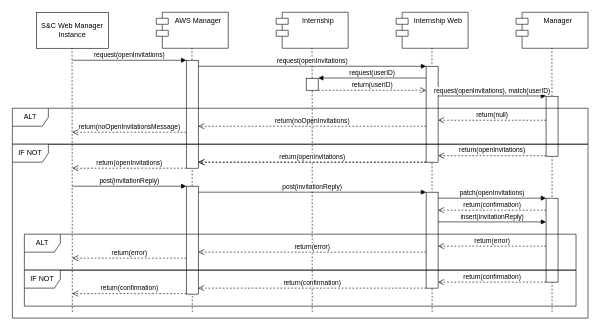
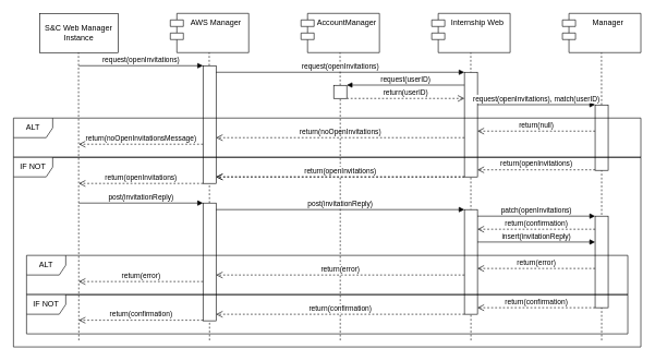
  <mxCell id="0" />
  <mxCell id="1" parent="0" />
  <mxCell id="2" value="S&amp;amp;C Web Manager Instance" style="rounded=0;whiteSpace=wrap;html=1;" parent="1" vertex="1"><mxGeometry x="60" y="20" width="120" height="60" as="geometry" /></mxCell>
  <mxCell id="3" value="AWS Manager&lt;div&gt;&lt;br&gt;&lt;/div&gt;" style="shape=module;align=left;spacingLeft=20;align=center;verticalAlign=top;whiteSpace=wrap;html=1;" parent="1" vertex="1"><mxGeometry x="260" y="20" width="120" height="60" as="geometry" /></mxCell>
  <mxCell id="4" value="Internship Web" style="shape=module;align=left;spacingLeft=20;align=center;verticalAlign=top;whiteSpace=wrap;html=1;" parent="1" vertex="1"><mxGeometry x="660" y="20" width="120" height="60" as="geometry" /></mxCell>
  <mxCell id="5" value="" style="endArrow=none;dashed=1;html=1;rounded=0;" parent="1" edge="1"><mxGeometry width="50" height="50" relative="1" as="geometry"><mxPoint x="120" y="520" as="sourcePoint" /><mxPoint x="119.5" y="80" as="targetPoint" /></mxGeometry></mxCell>
  <mxCell id="6" value="" style="endArrow=none;dashed=1;html=1;rounded=0;" parent="1" edge="1" source="32"><mxGeometry width="50" height="50" relative="1" as="geometry"><mxPoint x="320" y="520" as="sourcePoint" /><mxPoint x="319.5" y="80" as="targetPoint" /></mxGeometry></mxCell>
  <mxCell id="7" value="" style="endArrow=none;dashed=1;html=1;rounded=0;" parent="1" edge="1"><mxGeometry width="50" height="50" relative="1" as="geometry"><mxPoint x="720" y="520" as="sourcePoint" /><mxPoint x="719.75" y="80" as="targetPoint" /></mxGeometry></mxCell>
  <mxCell id="8" value="" style="rounded=0;whiteSpace=wrap;html=1;rotation=0;" parent="1" vertex="1"><mxGeometry x="310" y="100" width="20" height="180" as="geometry" /></mxCell>
  <mxCell id="9" value="request(openInvitations)" style="html=1;verticalAlign=bottom;endArrow=block;curved=0;rounded=0;" parent="1" edge="1"><mxGeometry x="0.002" width="80" relative="1" as="geometry"><mxPoint x="120" y="100" as="sourcePoint" /><mxPoint x="310" y="100" as="targetPoint" /><mxPoint as="offset" /></mxGeometry></mxCell>
- <mxCell id="10" value="Internship" style="shape=module;align=left;spacingLeft=20;align=center;verticalAlign=top;whiteSpace=wrap;html=1;" vertex="1" parent="1"><mxGeometry x="460" y="20" width="120" height="60" as="geometry" /></mxCell>
+ <mxCell id="10" value="AccountManager" style="shape=module;align=left;spacingLeft=20;align=center;verticalAlign=top;whiteSpace=wrap;html=1;" vertex="1" parent="1"><mxGeometry x="460" y="20" width="120" height="60" as="geometry" /></mxCell>
  <mxCell id="11" value="Manager" style="shape=module;align=left;spacingLeft=20;align=center;verticalAlign=top;whiteSpace=wrap;html=1;" vertex="1" parent="1"><mxGeometry x="860" y="20" width="120" height="60" as="geometry" /></mxCell>
  <mxCell id="12" value="" style="endArrow=none;dashed=1;html=1;rounded=0;" edge="1" parent="1" source="21"><mxGeometry width="50" height="50" relative="1" as="geometry"><mxPoint x="520" y="520" as="sourcePoint" /><mxPoint x="519.67" y="80" as="targetPoint" /></mxGeometry></mxCell>
  <mxCell id="13" value="" style="endArrow=none;dashed=1;html=1;rounded=0;" edge="1" parent="1" source="24"><mxGeometry width="50" height="50" relative="1" as="geometry"><mxPoint x="920" y="520" as="sourcePoint" /><mxPoint x="919.75" y="80" as="targetPoint" /></mxGeometry></mxCell>
  <mxCell id="14" value="request(openInvitations)" style="html=1;verticalAlign=bottom;endArrow=block;curved=0;rounded=0;" edge="1" parent="1"><mxGeometry x="0.002" width="80" relative="1" as="geometry"><mxPoint x="330" y="110" as="sourcePoint" /><mxPoint x="710" y="110" as="targetPoint" /><mxPoint as="offset" /></mxGeometry></mxCell>
  <mxCell id="15" value="" style="rounded=0;whiteSpace=wrap;html=1;rotation=0;" vertex="1" parent="1"><mxGeometry x="710" y="110" width="20" height="160" as="geometry" /></mxCell>
  <mxCell id="16" value="request(openInvitations), match(userID)" style="html=1;verticalAlign=bottom;endArrow=block;curved=0;rounded=0;" edge="1" parent="1"><mxGeometry x="0.002" width="80" relative="1" as="geometry"><mxPoint x="730" y="159.58" as="sourcePoint" /><mxPoint x="910" y="159.58" as="targetPoint" /><mxPoint as="offset" /></mxGeometry></mxCell>
  <mxCell id="17" value="return(noOpenInvitations)" style="html=1;verticalAlign=bottom;endArrow=open;dashed=1;endSize=8;curved=0;rounded=0;" edge="1" parent="1"><mxGeometry relative="1" as="geometry"><mxPoint x="710" y="210" as="sourcePoint" /><mxPoint x="330" y="210" as="targetPoint" /></mxGeometry></mxCell>
  <mxCell id="18" value="return(userID)" style="html=1;verticalAlign=bottom;endArrow=open;dashed=1;endSize=8;curved=0;rounded=0;" edge="1" parent="1"><mxGeometry relative="1" as="geometry"><mxPoint x="530" y="150" as="sourcePoint" /><mxPoint x="710" y="150" as="targetPoint" /></mxGeometry></mxCell>
  <mxCell id="19" value="return(noOpenInvitationsMessage)" style="html=1;verticalAlign=bottom;endArrow=open;dashed=1;endSize=8;curved=0;rounded=0;" edge="1" parent="1"><mxGeometry relative="1" as="geometry"><mxPoint x="310" y="220" as="sourcePoint" /><mxPoint x="120" y="220" as="targetPoint" /></mxGeometry></mxCell>
  <mxCell id="20" value="" style="endArrow=none;dashed=1;html=1;rounded=0;" edge="1" parent="1" target="21"><mxGeometry width="50" height="50" relative="1" as="geometry"><mxPoint x="520" y="520" as="sourcePoint" /><mxPoint x="519.67" y="80" as="targetPoint" /></mxGeometry></mxCell>
  <mxCell id="21" value="" style="rounded=0;whiteSpace=wrap;html=1;rotation=0;" vertex="1" parent="1"><mxGeometry x="510" y="130" width="20" height="20" as="geometry" /></mxCell>
  <mxCell id="22" value="request(userID)" style="html=1;verticalAlign=bottom;endArrow=block;curved=0;rounded=0;" edge="1" parent="1"><mxGeometry x="0.002" width="80" relative="1" as="geometry"><mxPoint x="710" y="129.58" as="sourcePoint" /><mxPoint x="530" y="129.58" as="targetPoint" /><mxPoint as="offset" /></mxGeometry></mxCell>
  <mxCell id="23" value="" style="endArrow=none;dashed=1;html=1;rounded=0;" edge="1" parent="1" target="24"><mxGeometry width="50" height="50" relative="1" as="geometry"><mxPoint x="920" y="520" as="sourcePoint" /><mxPoint x="919.75" y="80" as="targetPoint" /></mxGeometry></mxCell>
  <mxCell id="24" value="" style="rounded=0;whiteSpace=wrap;html=1;rotation=0;" vertex="1" parent="1"><mxGeometry x="910" y="160" width="20" height="100" as="geometry" /></mxCell>
  <mxCell id="25" value="return(null)" style="html=1;verticalAlign=bottom;endArrow=open;dashed=1;endSize=8;curved=0;rounded=0;" edge="1" parent="1"><mxGeometry relative="1" as="geometry"><mxPoint x="910" y="200" as="sourcePoint" /><mxPoint x="730" y="200" as="targetPoint" /></mxGeometry></mxCell>
  <mxCell id="26" value="return(openInvitations)" style="html=1;verticalAlign=bottom;endArrow=open;dashed=1;endSize=8;curved=0;rounded=0;" edge="1" parent="1"><mxGeometry relative="1" as="geometry"><mxPoint x="910" y="259.17" as="sourcePoint" /><mxPoint x="730" y="259.17" as="targetPoint" /></mxGeometry></mxCell>
  <mxCell id="27" value="return(openInvitations)" style="html=1;verticalAlign=bottom;endArrow=open;dashed=1;endSize=8;curved=0;rounded=0;" edge="1" parent="1"><mxGeometry relative="1" as="geometry"><mxPoint x="710" y="270" as="sourcePoint" /><mxPoint x="330" y="270" as="targetPoint" /></mxGeometry></mxCell>
  <mxCell id="28" value="return(openInvitations)" style="html=1;verticalAlign=bottom;endArrow=open;dashed=1;endSize=8;curved=0;rounded=0;" edge="1" parent="1"><mxGeometry relative="1" as="geometry"><mxPoint x="310" y="280" as="sourcePoint" /><mxPoint x="120" y="280" as="targetPoint" /></mxGeometry></mxCell>
  <mxCell id="29" value="ALT" style="shape=umlFrame;whiteSpace=wrap;html=1;pointerEvents=0;" vertex="1" parent="1"><mxGeometry x="20" y="180" width="960" height="60" as="geometry" /></mxCell>
  <mxCell id="30" value="post(invitationReply)" style="html=1;verticalAlign=bottom;endArrow=block;curved=0;rounded=0;" edge="1" parent="1"><mxGeometry x="0.002" width="80" relative="1" as="geometry"><mxPoint x="120" y="310" as="sourcePoint" /><mxPoint x="310" y="310" as="targetPoint" /><mxPoint as="offset" /></mxGeometry></mxCell>
  <mxCell id="31" value="" style="endArrow=none;dashed=1;html=1;rounded=0;" edge="1" parent="1" target="32"><mxGeometry width="50" height="50" relative="1" as="geometry"><mxPoint x="320" y="520" as="sourcePoint" /><mxPoint x="319.5" y="80" as="targetPoint" /></mxGeometry></mxCell>
  <mxCell id="32" value="" style="rounded=0;whiteSpace=wrap;html=1;rotation=0;" vertex="1" parent="1"><mxGeometry x="310" y="310" width="20" height="180" as="geometry" /></mxCell>
  <mxCell id="33" value="" style="rounded=0;whiteSpace=wrap;html=1;rotation=0;" vertex="1" parent="1"><mxGeometry x="710" y="320" width="20" height="160" as="geometry" /></mxCell>
  <mxCell id="34" value="post(invitationReply)" style="html=1;verticalAlign=bottom;endArrow=block;curved=0;rounded=0;" edge="1" parent="1"><mxGeometry x="0.002" width="80" relative="1" as="geometry"><mxPoint x="330" y="320" as="sourcePoint" /><mxPoint x="710" y="320" as="targetPoint" /><mxPoint as="offset" /></mxGeometry></mxCell>
  <mxCell id="35" value="patch(openInvitations)" style="html=1;verticalAlign=bottom;endArrow=block;curved=0;rounded=0;" edge="1" parent="1"><mxGeometry x="0.002" width="80" relative="1" as="geometry"><mxPoint x="730" y="330" as="sourcePoint" /><mxPoint x="910" y="330" as="targetPoint" /><mxPoint as="offset" /></mxGeometry></mxCell>
  <mxCell id="36" value="" style="rounded=0;whiteSpace=wrap;html=1;rotation=0;" vertex="1" parent="1"><mxGeometry x="910" y="330" width="20" height="140" as="geometry" /></mxCell>
  <mxCell id="37" value="return(confirmation)" style="html=1;verticalAlign=bottom;endArrow=open;dashed=1;endSize=8;curved=0;rounded=0;" edge="1" parent="1"><mxGeometry relative="1" as="geometry"><mxPoint x="910" y="350" as="sourcePoint" /><mxPoint x="730" y="350" as="targetPoint" /></mxGeometry></mxCell>
  <mxCell id="38" value="insert(invitationReply)" style="html=1;verticalAlign=bottom;endArrow=block;curved=0;rounded=0;" edge="1" parent="1"><mxGeometry x="0.002" width="80" relative="1" as="geometry"><mxPoint x="730" y="369.58" as="sourcePoint" /><mxPoint x="910" y="369.58" as="targetPoint" /><mxPoint as="offset" /></mxGeometry></mxCell>
  <mxCell id="39" value="return(confirmation)" style="html=1;verticalAlign=bottom;endArrow=open;dashed=1;endSize=8;curved=0;rounded=0;" edge="1" parent="1"><mxGeometry relative="1" as="geometry"><mxPoint x="910" y="470" as="sourcePoint" /><mxPoint x="730" y="470" as="targetPoint" /></mxGeometry></mxCell>
  <mxCell id="40" value="return(error)" style="html=1;verticalAlign=bottom;endArrow=open;dashed=1;endSize=8;curved=0;rounded=0;" edge="1" parent="1"><mxGeometry relative="1" as="geometry"><mxPoint x="710" y="420" as="sourcePoint" /><mxPoint x="330" y="420" as="targetPoint" /></mxGeometry></mxCell>
  <mxCell id="41" value="return(error)" style="html=1;verticalAlign=bottom;endArrow=open;dashed=1;endSize=8;curved=0;rounded=0;" edge="1" parent="1"><mxGeometry relative="1" as="geometry"><mxPoint x="310" y="430" as="sourcePoint" /><mxPoint x="120" y="430" as="targetPoint" /></mxGeometry></mxCell>
  <mxCell id="42" value="return(error)" style="html=1;verticalAlign=bottom;endArrow=open;dashed=1;endSize=8;curved=0;rounded=0;" edge="1" parent="1"><mxGeometry relative="1" as="geometry"><mxPoint x="910" y="410" as="sourcePoint" /><mxPoint x="730" y="410" as="targetPoint" /></mxGeometry></mxCell>
  <mxCell id="43" value="ALT" style="shape=umlFrame;whiteSpace=wrap;html=1;pointerEvents=0;" vertex="1" parent="1"><mxGeometry x="40" y="390" width="920" height="60" as="geometry" /></mxCell>
  <mxCell id="44" value="return(openInvitations)" style="html=1;verticalAlign=bottom;endArrow=open;dashed=1;endSize=8;curved=0;rounded=0;" edge="1" parent="1"><mxGeometry relative="1" as="geometry"><mxPoint x="710" y="270" as="sourcePoint" /><mxPoint x="330" y="270" as="targetPoint" /></mxGeometry></mxCell>
  <mxCell id="45" value="return(confirmation)" style="html=1;verticalAlign=bottom;endArrow=open;dashed=1;endSize=8;curved=0;rounded=0;" edge="1" parent="1"><mxGeometry relative="1" as="geometry"><mxPoint x="710" y="480" as="sourcePoint" /><mxPoint x="330" y="480" as="targetPoint" /></mxGeometry></mxCell>
  <mxCell id="46" value="return(confirmation)" style="html=1;verticalAlign=bottom;endArrow=open;dashed=1;endSize=8;curved=0;rounded=0;" edge="1" parent="1"><mxGeometry relative="1" as="geometry"><mxPoint x="310" y="489.17" as="sourcePoint" /><mxPoint x="120" y="489.17" as="targetPoint" /></mxGeometry></mxCell>
  <mxCell id="47" value="IF NOT" style="shape=umlFrame;whiteSpace=wrap;html=1;pointerEvents=0;" vertex="1" parent="1"><mxGeometry x="20" y="240" width="960" height="290" as="geometry" /></mxCell>
  <mxCell id="48" value="IF NOT" style="shape=umlFrame;whiteSpace=wrap;html=1;pointerEvents=0;" vertex="1" parent="1"><mxGeometry x="40" y="450" width="920" height="60" as="geometry" /></mxCell>
